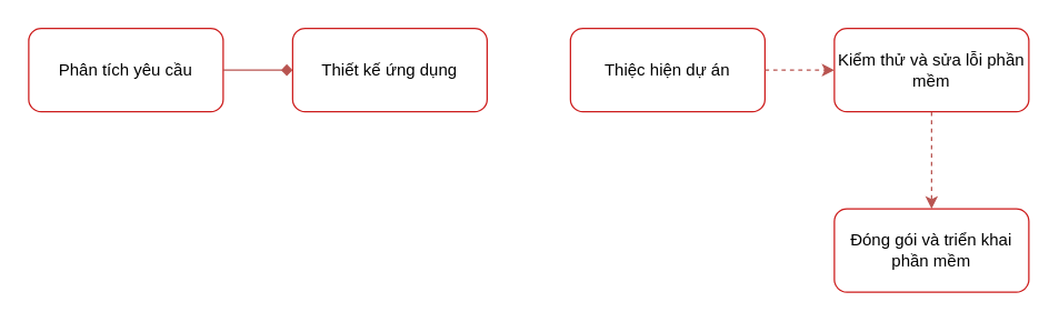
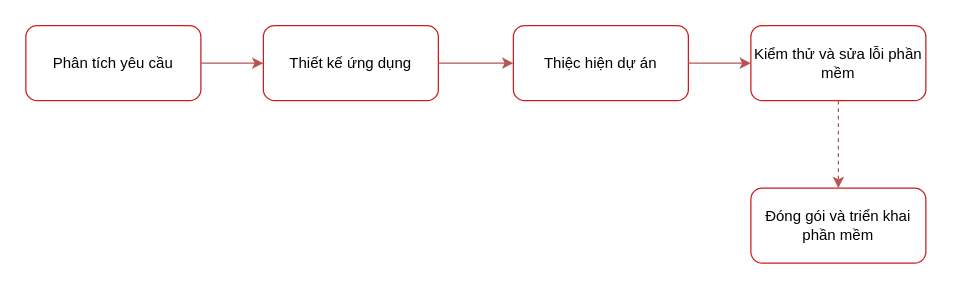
  <mxCell id="0" />
  <mxCell id="1" parent="0" />
  <mxCell id="2" value="Phân tích yêu cầu" style="rounded=1;whiteSpace=wrap;html=1;strokeColor=#cd1d1d;" vertex="1" parent="1"><mxGeometry x="20" y="20" width="140" height="60" as="geometry" /></mxCell>
- <mxCell id="3" value="" style="endArrow=diamond;html=1;rounded=0;exitX=1;exitY=0.5;exitDx=0;exitDy=0;entryX=0;entryY=0.5;entryDx=0;entryDy=0;fillColor=#f8cecc;strokeColor=#b85450;" edge="1" parent="1" source="2" target="4"><mxGeometry width="50" height="50" relative="1" as="geometry"><mxPoint x="380" y="180" as="sourcePoint" /><mxPoint x="330" y="50" as="targetPoint" /></mxGeometry></mxCell>
+ <mxCell id="3" value="" style="endArrow=classic;html=1;rounded=0;exitX=1;exitY=0.5;exitDx=0;exitDy=0;entryX=0;entryY=0.5;entryDx=0;entryDy=0;fillColor=#f8cecc;strokeColor=#b85450;" edge="1" parent="1" source="2" target="4"><mxGeometry width="50" height="50" relative="1" as="geometry"><mxPoint x="380" y="180" as="sourcePoint" /><mxPoint x="330" y="50" as="targetPoint" /></mxGeometry></mxCell>
  <mxCell id="4" value="Thiết kế ứng dụng" style="rounded=1;whiteSpace=wrap;html=1;strokeColor=#cd1d1d;" vertex="1" parent="1"><mxGeometry x="210" y="20" width="140" height="60" as="geometry" /></mxCell>
+ <mxCell id="5" value="" style="endArrow=classic;html=1;rounded=0;exitX=1;exitY=0.5;exitDx=0;exitDy=0;entryX=0;entryY=0.5;entryDx=0;entryDy=0;fillColor=#f8cecc;strokeColor=#b85450;" edge="1" parent="1" source="4" target="6"><mxGeometry width="50" height="50" relative="1" as="geometry"><mxPoint x="470" y="100" as="sourcePoint" /><mxPoint x="550" y="70" as="targetPoint" /></mxGeometry></mxCell>
  <mxCell id="6" value="Thiệc hiện dự án" style="rounded=1;whiteSpace=wrap;html=1;strokeColor=#cd1d1d;" vertex="1" parent="1"><mxGeometry x="410" y="20" width="140" height="60" as="geometry" /></mxCell>
  <mxCell id="7" value="Kiểm thử và sửa lỗi phần mềm" style="rounded=1;whiteSpace=wrap;html=1;strokeColor=#cd1d1d;" vertex="1" parent="1"><mxGeometry x="600" y="20" width="140" height="60" as="geometry" /></mxCell>
- <mxCell id="8" value="" style="endArrow=classic;html=1;rounded=0;exitX=1;exitY=0.5;exitDx=0;exitDy=0;entryX=0;entryY=0.5;entryDx=0;entryDy=0;fillColor=#f8cecc;strokeColor=#b85450;dashed=1;" edge="1" parent="1" source="6" target="7"><mxGeometry width="50" height="50" relative="1" as="geometry"><mxPoint x="480" y="60" as="sourcePoint" /><mxPoint x="570" y="60" as="targetPoint" /></mxGeometry></mxCell>
+ <mxCell id="8" value="" style="endArrow=classic;html=1;rounded=0;exitX=1;exitY=0.5;exitDx=0;exitDy=0;entryX=0;entryY=0.5;entryDx=0;entryDy=0;fillColor=#f8cecc;strokeColor=#b85450;" edge="1" parent="1" source="6" target="7"><mxGeometry width="50" height="50" relative="1" as="geometry"><mxPoint x="480" y="60" as="sourcePoint" /><mxPoint x="570" y="60" as="targetPoint" /></mxGeometry></mxCell>
  <mxCell id="9" value="" style="edgeStyle=none;orthogonalLoop=1;jettySize=auto;html=1;rounded=0;exitX=0.5;exitY=1;exitDx=0;exitDy=0;entryX=0.5;entryY=0;entryDx=0;entryDy=0;fillColor=#f8cecc;strokeColor=#b85450;dashed=1;" edge="1" parent="1" source="7" target="10"><mxGeometry width="80" relative="1" as="geometry"><mxPoint x="630" y="140" as="sourcePoint" /><mxPoint x="650" y="140" as="targetPoint" /><Array as="points" /></mxGeometry></mxCell>
  <mxCell id="10" value="Đóng gói và triển khai phần mềm" style="rounded=1;whiteSpace=wrap;html=1;strokeColor=#cd1d1d;" vertex="1" parent="1"><mxGeometry x="600" y="150" width="140" height="60" as="geometry" /></mxCell>
